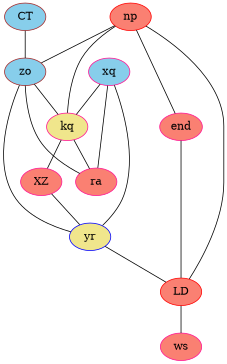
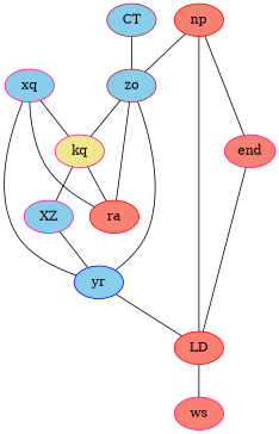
  graph {
    node [color=deeppink fillcolor=salmon style=filled]
    xq [fillcolor=skyblue]
-   ra
+   ra [color=red]
    kq [fillcolor=khaki]
-   yr [color=blue fillcolor=khaki]
-   XZ
+   yr [color=blue fillcolor=skyblue]
+   XZ [fillcolor=skyblue]
    LD [color=red]
    zo [color=brown fillcolor=skyblue]
    ws
    CT [color=brown fillcolor=skyblue]
    np [color=red]
    end
    xq -- ra
    xq -- kq
    kq -- ra
    kq -- XZ
    yr -- xq
    yr -- LD
    XZ -- yr
    LD -- ws
    zo -- ra
    zo -- kq
    zo -- yr
    CT -- zo
-   np -- kq
    np -- LD
    np -- zo
    np -- end
    end -- LD
  }
